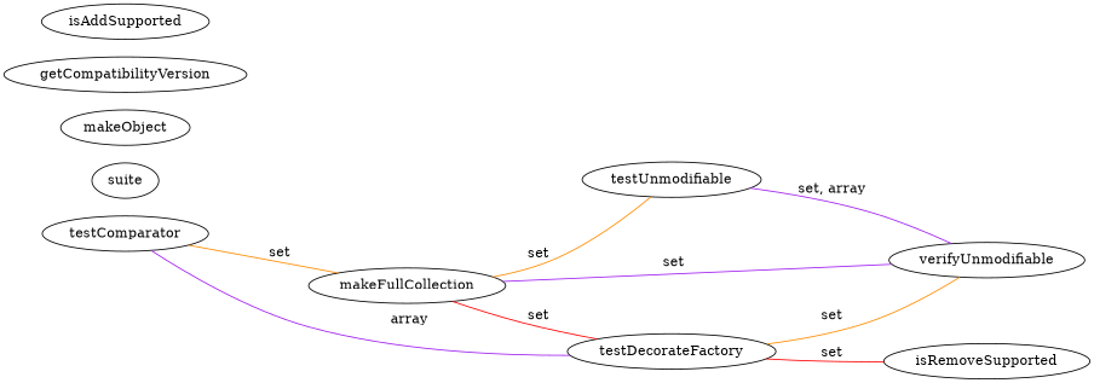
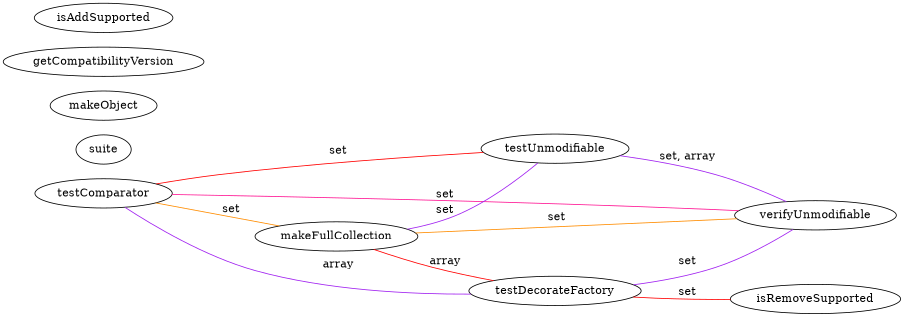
  digraph {
    rankdir=LR
    edge [color=darkorange dir=none]
    testComparator
    makeFullCollection
    testDecorateFactory
    testUnmodifiable
    verifyUnmodifiable
    isRemoveSupported
    suite
    makeObject
    getCompatibilityVersion
    isAddSupported
    testComparator -> makeFullCollection [label=" set"]
    testComparator -> testDecorateFactory [color=purple label=" array"]
-   makeFullCollection -> testDecorateFactory [color=red label=" set"]
-   makeFullCollection -> testUnmodifiable [label=" set"]
-   makeFullCollection -> verifyUnmodifiable [color=purple label=" set"]
-   testDecorateFactory -> verifyUnmodifiable [label=" set"]
+   testComparator -> testUnmodifiable [color=red label=" set"]
+   testComparator -> verifyUnmodifiable [color=deeppink label=" set"]
+   makeFullCollection -> testDecorateFactory [color=red label=" array"]
+   makeFullCollection -> testUnmodifiable [color=purple label=" set"]
+   makeFullCollection -> verifyUnmodifiable [label=" set"]
+   testDecorateFactory -> verifyUnmodifiable [color=purple label=" set"]
    testDecorateFactory -> isRemoveSupported [color=red label=" set"]
    testUnmodifiable -> verifyUnmodifiable [color=purple label=" set, array"]
  }
